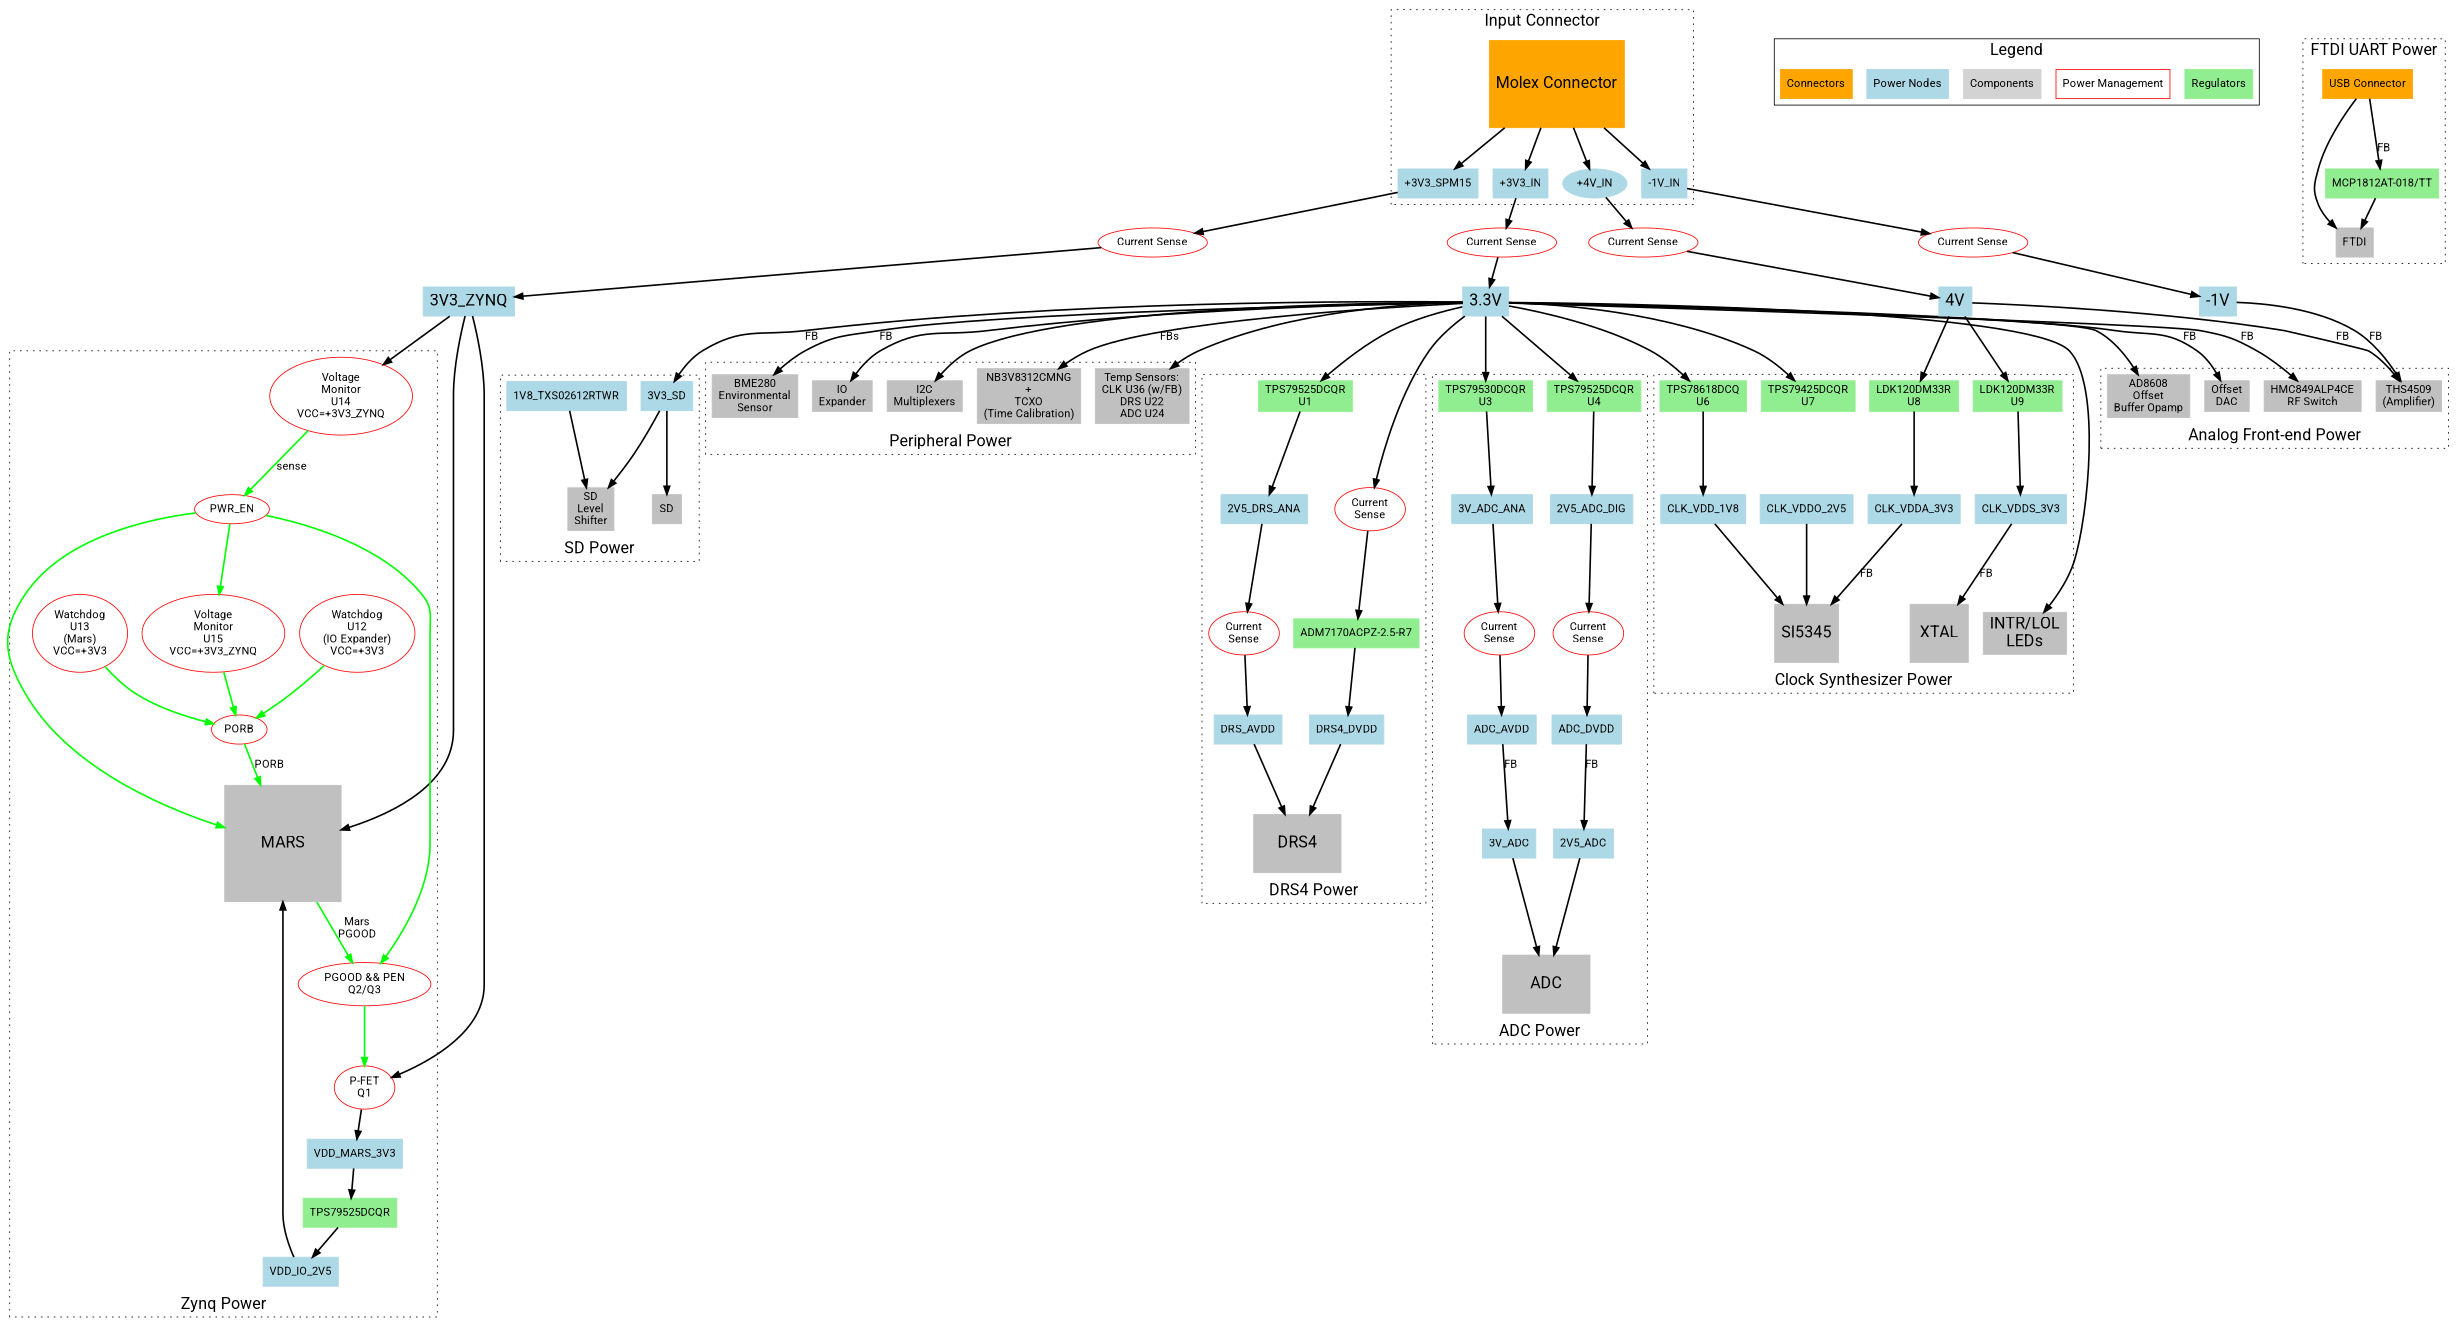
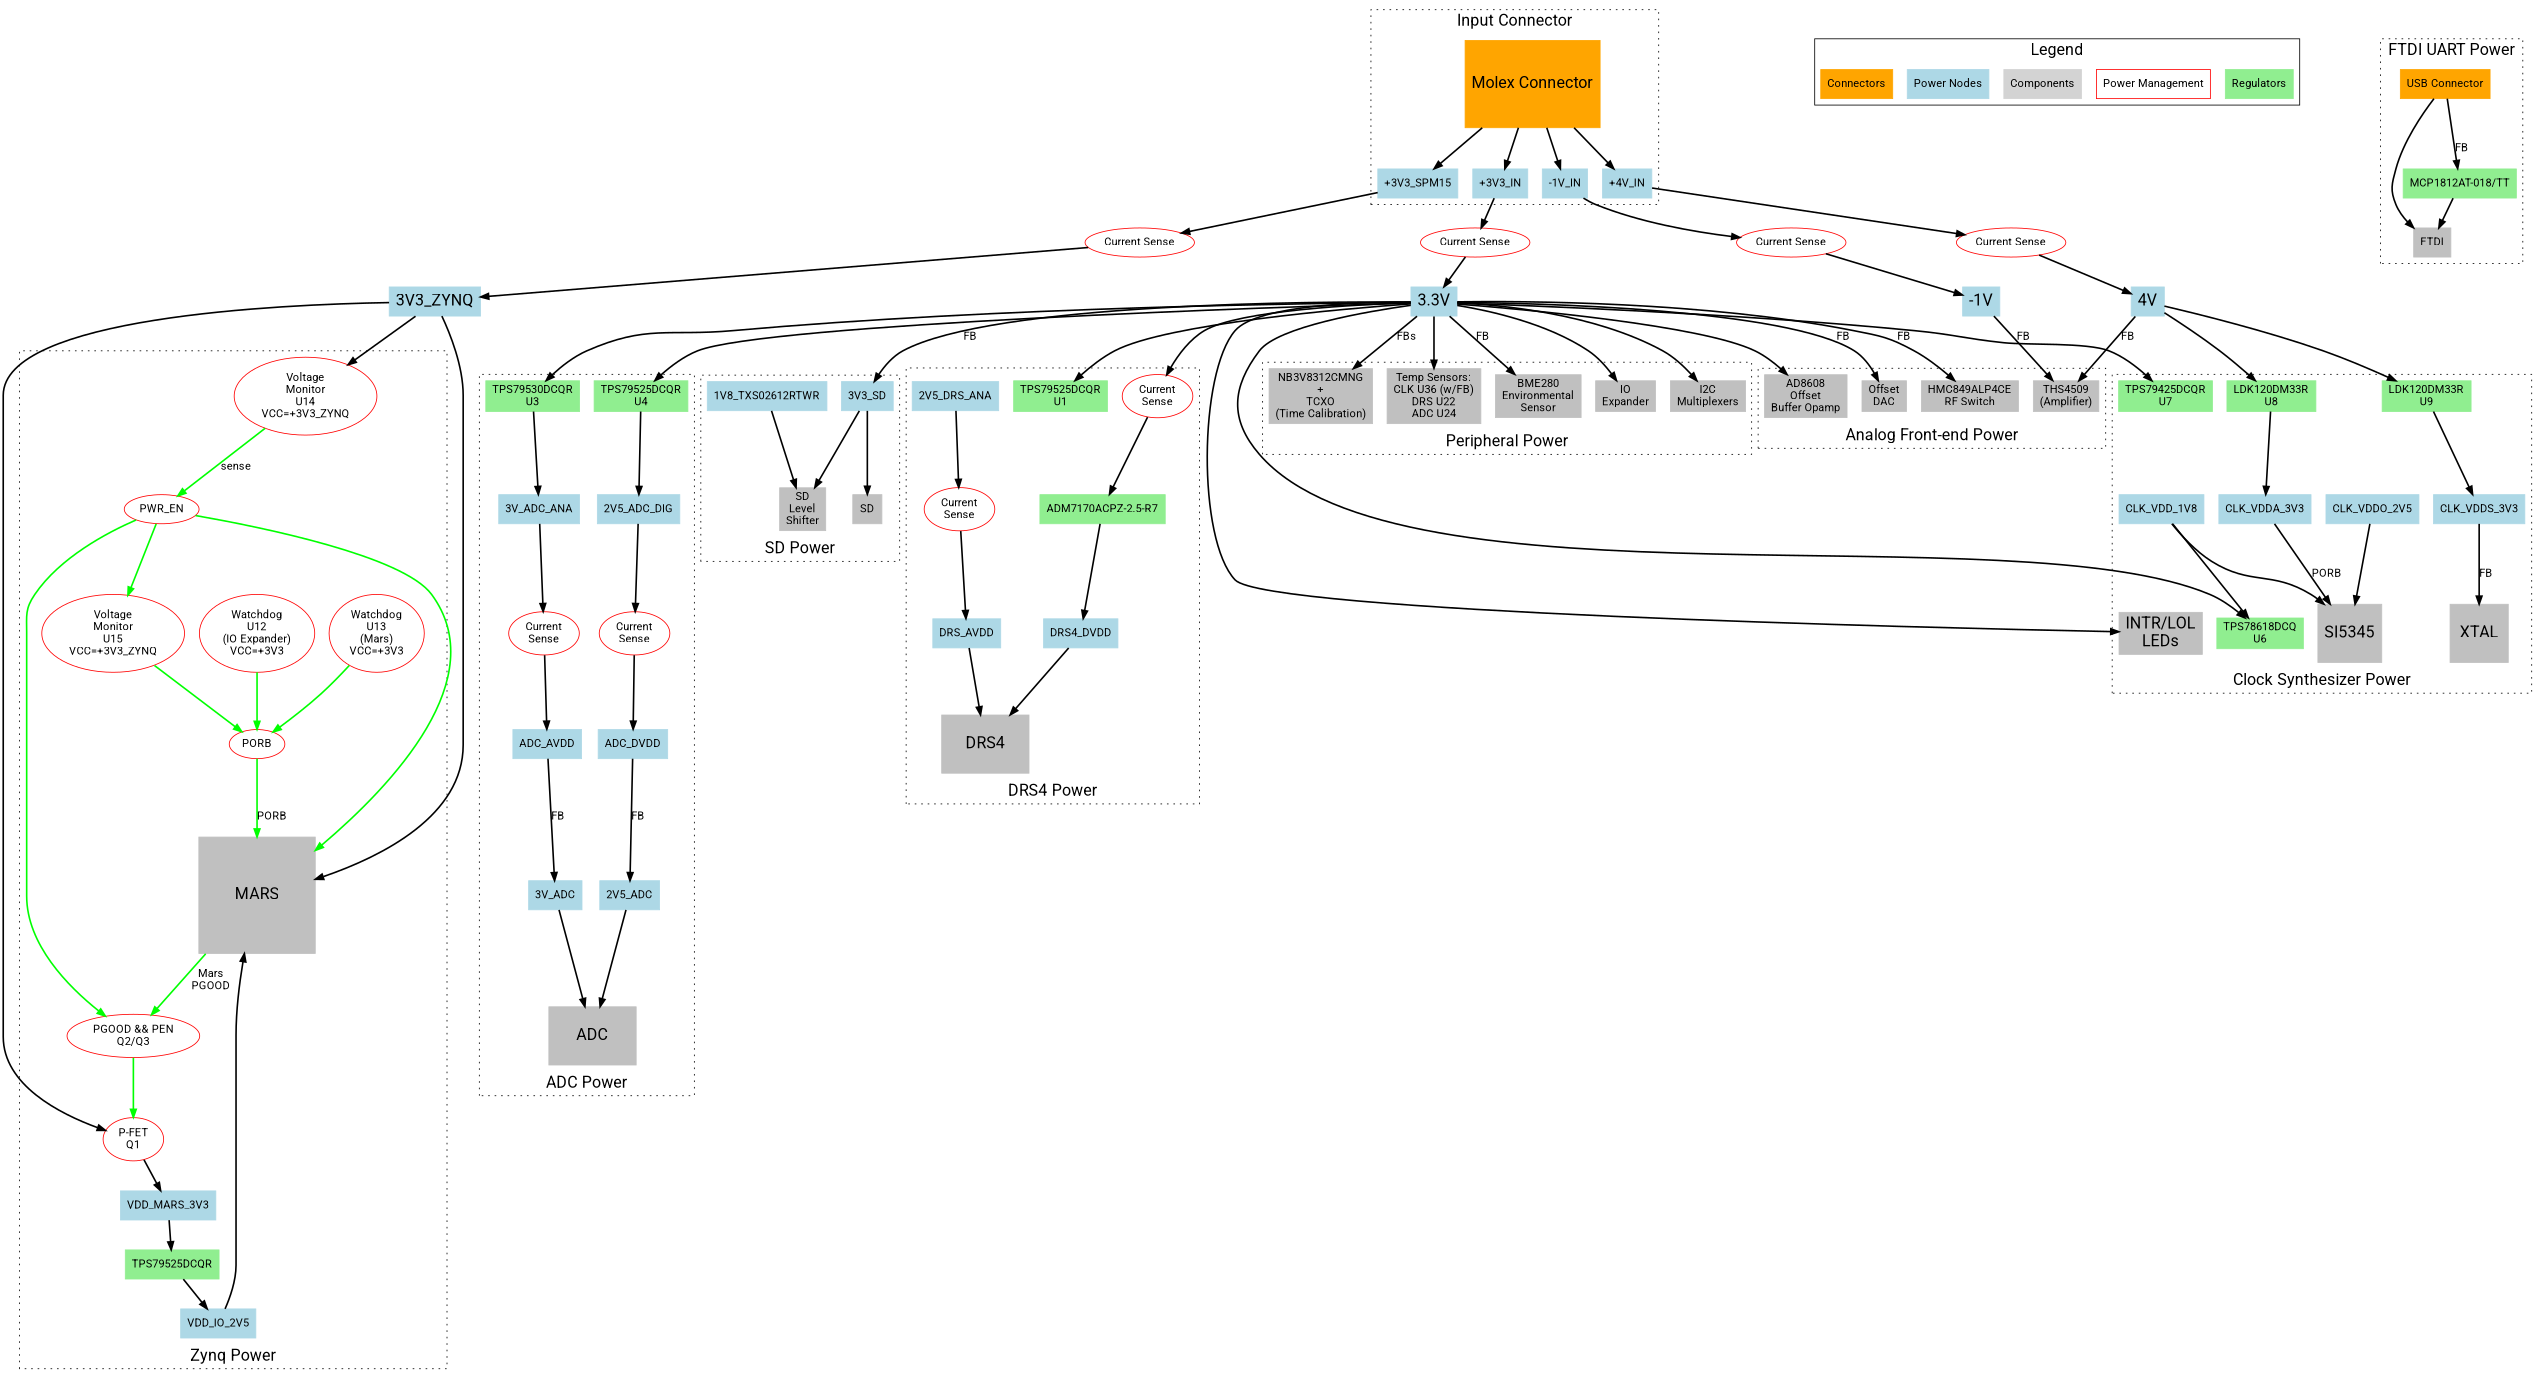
  digraph {
    fontname=Roboto
    node [color=lightblue fontname=Roboto shape=rectangle style=filled]
    edge [fontname=Roboto penwidth=2]
    "3V3_ZYNQ" [fontsize="20pt" width=0.5]
    "3.3V" [fontsize="20pt" width=0.5]
    "4V" [fontsize="20pt" width=0.5]
    "-1V" [fontsize="20pt" width=0.5]
    MARS [color=gray fontsize="20pt" height=2.0 width=2.0]
    n6 [color=red label="P-FET\nQ1" shape=oval style=unfilled width=0.5]
    n7 [color=red label="Voltage\nMonitor\nU14\nVCC=+3V3_ZYNQ" shape=oval style=unfilled width=0.5]
    n8 [color=red label="PGOOD && PEN\nQ2/Q3" shape=oval style=unfilled width=0.5]
    VDD_MARS_3V3 [width=0.5]
    n10 [color=red label=PWR_EN shape=oval style=unfilled width=0.5]
    n11 [color=red label="Voltage\nMonitor\nU15\nVCC=+3V3_ZYNQ" shape=oval style=unfilled width=0.5]
    n12 [color=red label=PORB shape=oval style=unfilled width=0.5]
    n13 [color=red label="Watchdog\nU12\n(IO Expander)\nVCC=+3V3" shape=oval style=unfilled width=0.5]
    n14 [color=red label="Watchdog\nU13\n(Mars)\nVCC=+3V3" shape=oval style=unfilled width=0.5]
    n15 [color=lightgreen label=TPS79525DCQR width=0.5]
    VDD_IO_2V5 [width=0.5]
    Regulators [color=lightgreen width=0.5]
    "Power Management" [color=red style=unfilled width=0.5]
    Components [color=lightgray width=0.5]
    "Power Nodes" [width=0.5]
    Connectors [color=orange width=0.5]
    "Molex Connector" [color=orange fontsize="20pt" height=1.5 width=1.5]
    "+3V3_SPM15" [width=0.5]
    "+3V3_IN" [width=0.5]
    "-1V_IN" [width=0.5]
-   "+4V_IN" [shape=ellipse width=0.5]
+   "+4V_IN" [width=0.5]
    "3V3_SD" [width=0.5]
    SD [color=gray width=0.5]
    n29 [color=gray label="SD\nLevel\nShifter" width=0.5]
    "1V8_TXS02612RTWR" [width=0.5]
    n31 [color=gray label="BME280\nEnvironmental\nSensor" width=0.5]
    n32 [color=gray label="IO\nExpander" width=0.5]
    n33 [color=gray label="I2C\nMultiplexers" width=0.5]
    n34 [color=gray label="NB3V8312CMNG\n+\nTCXO\n(Time Calibration)" width=0.5]
    n35 [color=gray label="Temp Sensors:\nCLK U36 (w/FB)\nDRS U22\nADC U24" width=0.5]
    n36 [color=red label="Current\nSense" shape=oval style=unfilled width=0.5]
    n37 [color=lightgreen label="TPS79525DCQR\nU1" width=0.5]
    DRS4 [color=gray fontsize="20pt" height=1.0 width=1.5]
    n39 [color=lightgreen label="ADM7170ACPZ-2.5-R7" width=0.5]
    n40 [color=red label="Current\nSense" shape=oval style=unfilled width=0.5]
    DRS_AVDD [width=0.5]
    "2V5_DRS_ANA" [width=0.5]
    DRS4_DVDD [width=0.5]
    n44 [color=lightgreen label="TPS79530DCQR\nU3" width=0.5]
    n45 [color=lightgreen label="TPS79525DCQR\nU4" width=0.5]
    ADC [color=gray fontsize="20pt" height=1.0 width=1.5]
    "3V_ADC_ANA" [width=0.5]
    n48 [color=red label="Current\nSense" shape=oval style=unfilled width=0.5]
    "2V5_ADC_DIG" [width=0.5]
    n50 [color=red label="Current\nSense" shape=oval style=unfilled width=0.5]
    ADC_AVDD [width=0.5]
    ADC_DVDD [width=0.5]
    "2V5_ADC" [width=0.5]
    "3V_ADC" [width=0.5]
    n55 [color=gray fontsize="20pt" label="INTR/LOL\nLEDs" width=0.5]
    XTAL [color=gray fontsize="20pt" height=1.0 width=1.0]
    SI5345 [color=gray fontsize="20pt" height=1.0 width=1.0]
    n58 [color=lightgreen label="TPS78618DCQ\nU6" width=0.5]
    n59 [color=lightgreen label="TPS79425DCQR\nU7" width=0.5]
    n60 [color=lightgreen label="LDK120DM33R\nU8" width=0.5]
    n61 [color=lightgreen label="LDK120DM33R\nU9" width=0.5]
    CLK_VDD_1V8 [width=0.5]
    CLK_VDDO_2V5 [width=0.5]
    CLK_VDDA_3V3 [width=0.5]
    CLK_VDDS_3V3 [width=0.5]
    n66 [color=gray label="AD8608\nOffset\nBuffer Opamp" width=0.5]
    n67 [color=gray label="Offset\nDAC" width=0.5]
    n68 [color=gray label="HMC849ALP4CE\nRF Switch" width=0.5]
    n69 [color=gray label="THS4509\n(Amplifier)" width=0.5]
    n70 [color=orange label="USB Connector" width=0.5]
    FTDI [color=gray width=0.5]
    n72 [color=lightgreen label="MCP1812AT-018/TT" width=0.5]
    n73 [color=red label="Current Sense" shape=oval style=unfilled width=0.5]
    n74 [color=red label="Current Sense" shape=oval style=unfilled width=0.5]
    n75 [color=red label="Current Sense" shape=oval style=unfilled width=0.5]
    n76 [color=red label="Current Sense" shape=oval style=unfilled width=0.5]
    subgraph sub_1 {
      rank=same
      "3V3_ZYNQ"
      "3.3V"
      "4V"
      "-1V"
    }
    subgraph cluster_2 {
      label=<<FONT POINT-SIZE="20">Zynq Power</FONT>>
      labelloc=bot
      style=dotted
      MARS
      n6
      n7
      n8
      VDD_MARS_3V3
      n10
      n11
      n12
      n13
      n14
      n15
      VDD_IO_2V5
    }
    subgraph cluster_3 {
      label=<<FONT POINT-SIZE="20">Legend</FONT>>
      Regulators
      "Power Management"
      Components
      "Power Nodes"
      Connectors
    }
    subgraph cluster_4 {
      label=<<FONT POINT-SIZE="20">Input Connector</FONT>>
      style=dotted
      "Molex Connector"
      "+3V3_SPM15"
      "+3V3_IN"
      "-1V_IN"
      "+4V_IN"
    }
    subgraph cluster_5 {
      label=<<FONT POINT-SIZE="20">SD Power</FONT>>
      labelloc=bot
      style=dotted
      "3V3_SD"
      SD
      n29
      "1V8_TXS02612RTWR"
    }
    subgraph cluster_6 {
      label=<<FONT POINT-SIZE="20">Peripheral Power</FONT>>
      labelloc=bot
      style=dotted
      subgraph sub_7 {
        label=<<FONT POINT-SIZE="20">Peripheral Power</FONT>>
        labelloc=bot
        rank=same
        style=dotted
        n31
        n32
        n33
        n34
        n35
      }
    }
    subgraph cluster_8 {
      label=<<FONT POINT-SIZE="20">DRS4 Power</FONT>>
      labelloc=bot
      style=dotted
      n36
      n37
      DRS4
      n39
      n40
      DRS_AVDD
      "2V5_DRS_ANA"
      DRS4_DVDD
    }
    subgraph cluster_9 {
      label=<<FONT POINT-SIZE="20">ADC Power</FONT>>
      labelloc=bot
      style=dotted
      n44
      n45
      ADC
      "3V_ADC_ANA"
      n48
      "2V5_ADC_DIG"
      n50
      ADC_AVDD
      ADC_DVDD
      "2V5_ADC"
      "3V_ADC"
    }
    subgraph cluster_10 {
      label=<<FONT POINT-SIZE="20">Clock Synthesizer Power</FONT>>
      labelloc=bot
      style=dotted
      n58
      n59
      n60
      n61
      CLK_VDD_1V8
      CLK_VDDO_2V5
      CLK_VDDA_3V3
      CLK_VDDS_3V3
      subgraph sub_11 {
        label=<<FONT POINT-SIZE="20">Clock Synthesizer Power</FONT>>
        labelloc=bot
        rank=same
        style=dotted
        n55
        XTAL
        SI5345
      }
    }
    subgraph cluster_12 {
      label=<<FONT POINT-SIZE="20">Analog Front-end Power</FONT>>
      labelloc=bot
      style=dotted
      n66
      n67
      n68
      n69
    }
    subgraph cluster_13 {
      label=<<FONT POINT-SIZE="20">FTDI UART Power</FONT>>
      style=dotted
      n70
      FTDI
      n72
    }
    "3V3_ZYNQ" -> MARS
    "3V3_ZYNQ" -> n6
    "3V3_ZYNQ" -> n7
    "3.3V" -> "3V3_SD" [label=FB]
    "3.3V" -> n31 [label=FB]
    "3.3V" -> n32
    "3.3V" -> n33
    "3.3V" -> n34 [label=FBs]
    "3.3V" -> n35
    "3.3V" -> n36
    "3.3V" -> n37
    "3.3V" -> n44
    "3.3V" -> n45
    "3.3V" -> n55
    "3.3V" -> n58
    "3.3V" -> n59
    "3.3V" -> n66
    "3.3V" -> n67 [label=FB]
    "3.3V" -> n68 [label=FB]
    "4V" -> n60
    "4V" -> n61
    "4V" -> n69 [label=FB]
    "-1V" -> n69 [label=FB]
    MARS -> n8 [color=green label="Mars\nPGOOD"]
    n6 -> VDD_MARS_3V3
    n7 -> n10 [color=green label=sense]
    n8 -> n6 [color=green]
    VDD_MARS_3V3 -> n15
    n10 -> MARS [color=green]
    n10 -> n8 [color=green]
    n10 -> n11 [color=green]
    n11 -> n12 [color=green]
    n12 -> MARS [color=green label=PORB]
    n13 -> n12 [color=green]
    n14 -> n12 [color=green]
    n15 -> VDD_IO_2V5
    VDD_IO_2V5 -> MARS
    "Molex Connector" -> "+3V3_SPM15"
    "Molex Connector" -> "+3V3_IN"
    "Molex Connector" -> "-1V_IN"
    "Molex Connector" -> "+4V_IN"
    "+3V3_SPM15" -> n73
    "+3V3_IN" -> n74
    "-1V_IN" -> n75
    "+4V_IN" -> n76
    "3V3_SD" -> SD
    "3V3_SD" -> n29
    "1V8_TXS02612RTWR" -> n29
    n36 -> n39
-   n37 -> "2V5_DRS_ANA"
    n39 -> DRS4_DVDD
    n40 -> DRS_AVDD
    DRS_AVDD -> DRS4
    "2V5_DRS_ANA" -> n40
    DRS4_DVDD -> DRS4
    n44 -> "3V_ADC_ANA"
    n45 -> "2V5_ADC_DIG"
    "3V_ADC_ANA" -> n48
    n48 -> ADC_AVDD
    "2V5_ADC_DIG" -> n50
    n50 -> ADC_DVDD
    ADC_AVDD -> "3V_ADC" [label=FB]
    ADC_DVDD -> "2V5_ADC" [label=FB]
    "2V5_ADC" -> ADC
    "3V_ADC" -> ADC
-   n58 -> CLK_VDD_1V8
+   CLK_VDD_1V8 -> n58
    n60 -> CLK_VDDA_3V3
    n61 -> CLK_VDDS_3V3
    CLK_VDD_1V8 -> SI5345
    CLK_VDDO_2V5 -> SI5345
-   CLK_VDDA_3V3 -> SI5345 [label=FB]
+   CLK_VDDA_3V3 -> SI5345 [label=PORB]
    CLK_VDDS_3V3 -> XTAL [label=FB]
    n70 -> FTDI
    n70 -> n72 [label=FB]
    n72 -> FTDI
    n73 -> "3V3_ZYNQ"
    n74 -> "3.3V"
    n75 -> "-1V"
    n76 -> "4V"
  }
